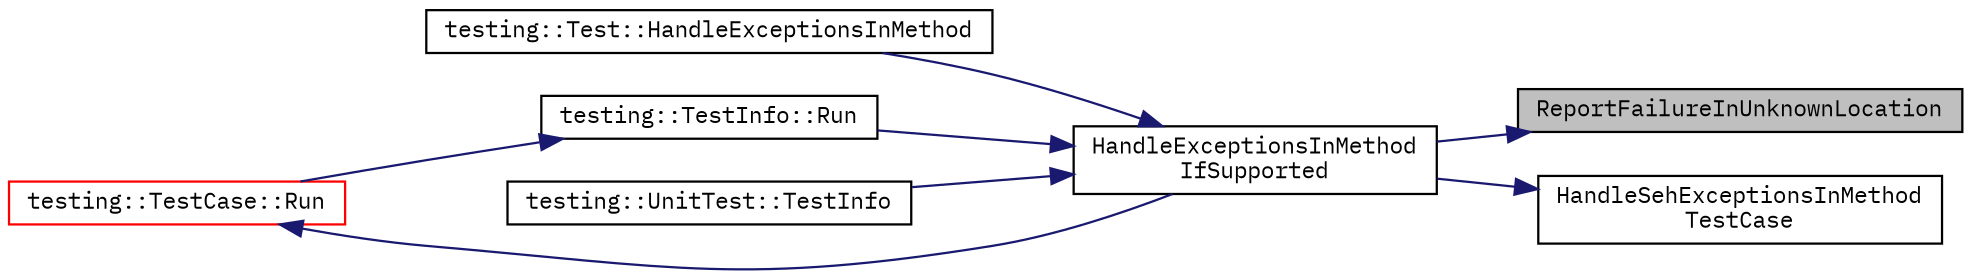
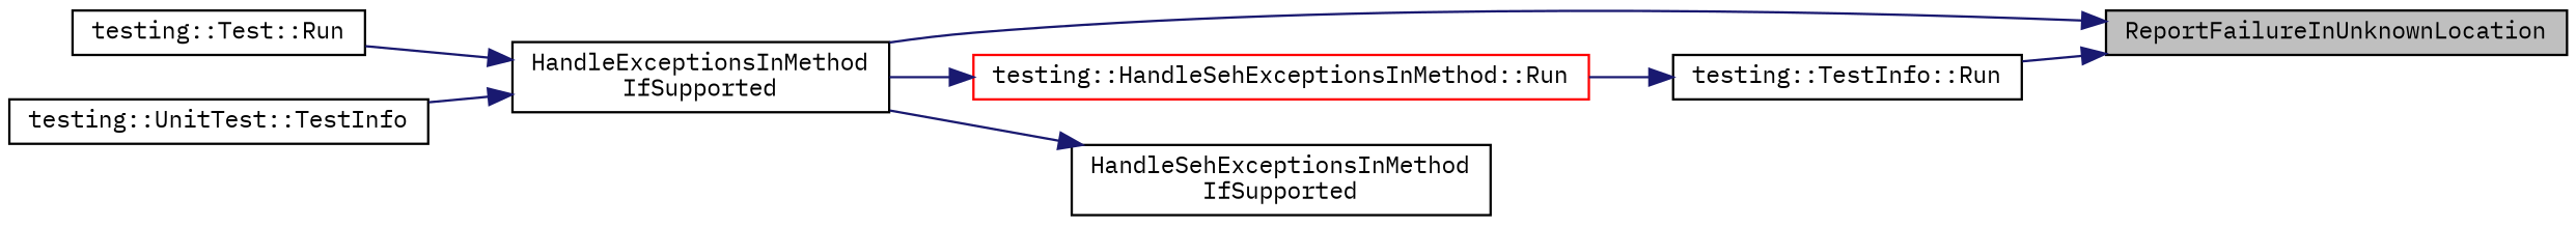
  digraph {
    fontname="IBM Plex Mono"
    rankdir=RL
    node [color=black fontname="IBM Plex Mono" fontsize=10 shape=record]
    edge [color=midnightblue dir=back fontname="IBM Plex Mono" fontsize=10 labelfontname=Helvetica labelfontsize=10 style=solid]
    n1 [fillcolor=grey75 fontcolor=black height=0.2 label=ReportFailureInUnknownLocation style=filled width=0.4]
    n2 [height=0.2 label="HandleExceptionsInMethod\lIfSupported" width=0.4]
-   n3 [height=0.2 label="testing::Test::HandleExceptionsInMethod" width=0.4]
+   n3 [height=0.2 label="testing::Test::Run" width=0.4]
    n4 [height=0.2 label="testing::TestInfo::Run" width=0.4]
    n5 [height=0.2 label="testing::UnitTest::TestInfo" width=0.4]
-   n6 [height=0.2 label="HandleSehExceptionsInMethod\lTestCase" width=0.4]
-   n7 [color=red height=0.2 label="testing::TestCase::Run" width=0.4]
+   n6 [height=0.2 label="HandleSehExceptionsInMethod\lIfSupported" width=0.4]
+   n7 [color=red height=0.2 label="testing::HandleSehExceptionsInMethod::Run" width=0.4]
    n1 -> n2
    n2 -> n3
-   n2 -> n4
+   n1 -> n4
    n2 -> n5
    n4 -> n7
    n6 -> n2
    n7 -> n2
  }
